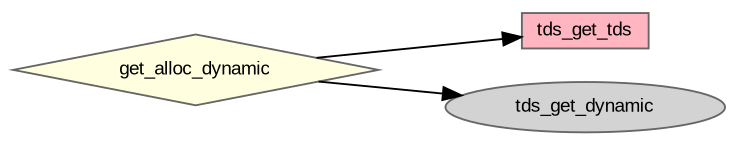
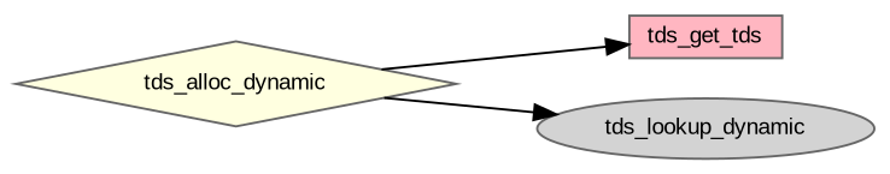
  digraph {
    fontname="Liberation Sans"
    rankdir=LR
    node [color=grey40 fontname="Liberation Sans" fontsize=10 style=filled]
    edge [color=black fontname="Liberation Sans" fontsize=10 labelfontname=Helvetica labelfontsize=10 style=solid]
-   n1 [color=gray40 fillcolor=lightyellow fontcolor=black height=0.2 label=get_alloc_dynamic shape=diamond width=0.4]
+   n1 [color=gray40 fillcolor=lightyellow fontcolor=black height=0.2 label=tds_alloc_dynamic shape=diamond width=0.4]
    n2 [fillcolor=lightpink height=0.2 label=tds_get_tds shape=box width=0.4]
-   n3 [fillcolor=lightgrey height=0.2 label=tds_get_dynamic shape=ellipse width=0.4]
+   n3 [fillcolor=lightgrey height=0.2 label=tds_lookup_dynamic shape=ellipse width=0.4]
    n1 -> n2
    n1 -> n3
  }
